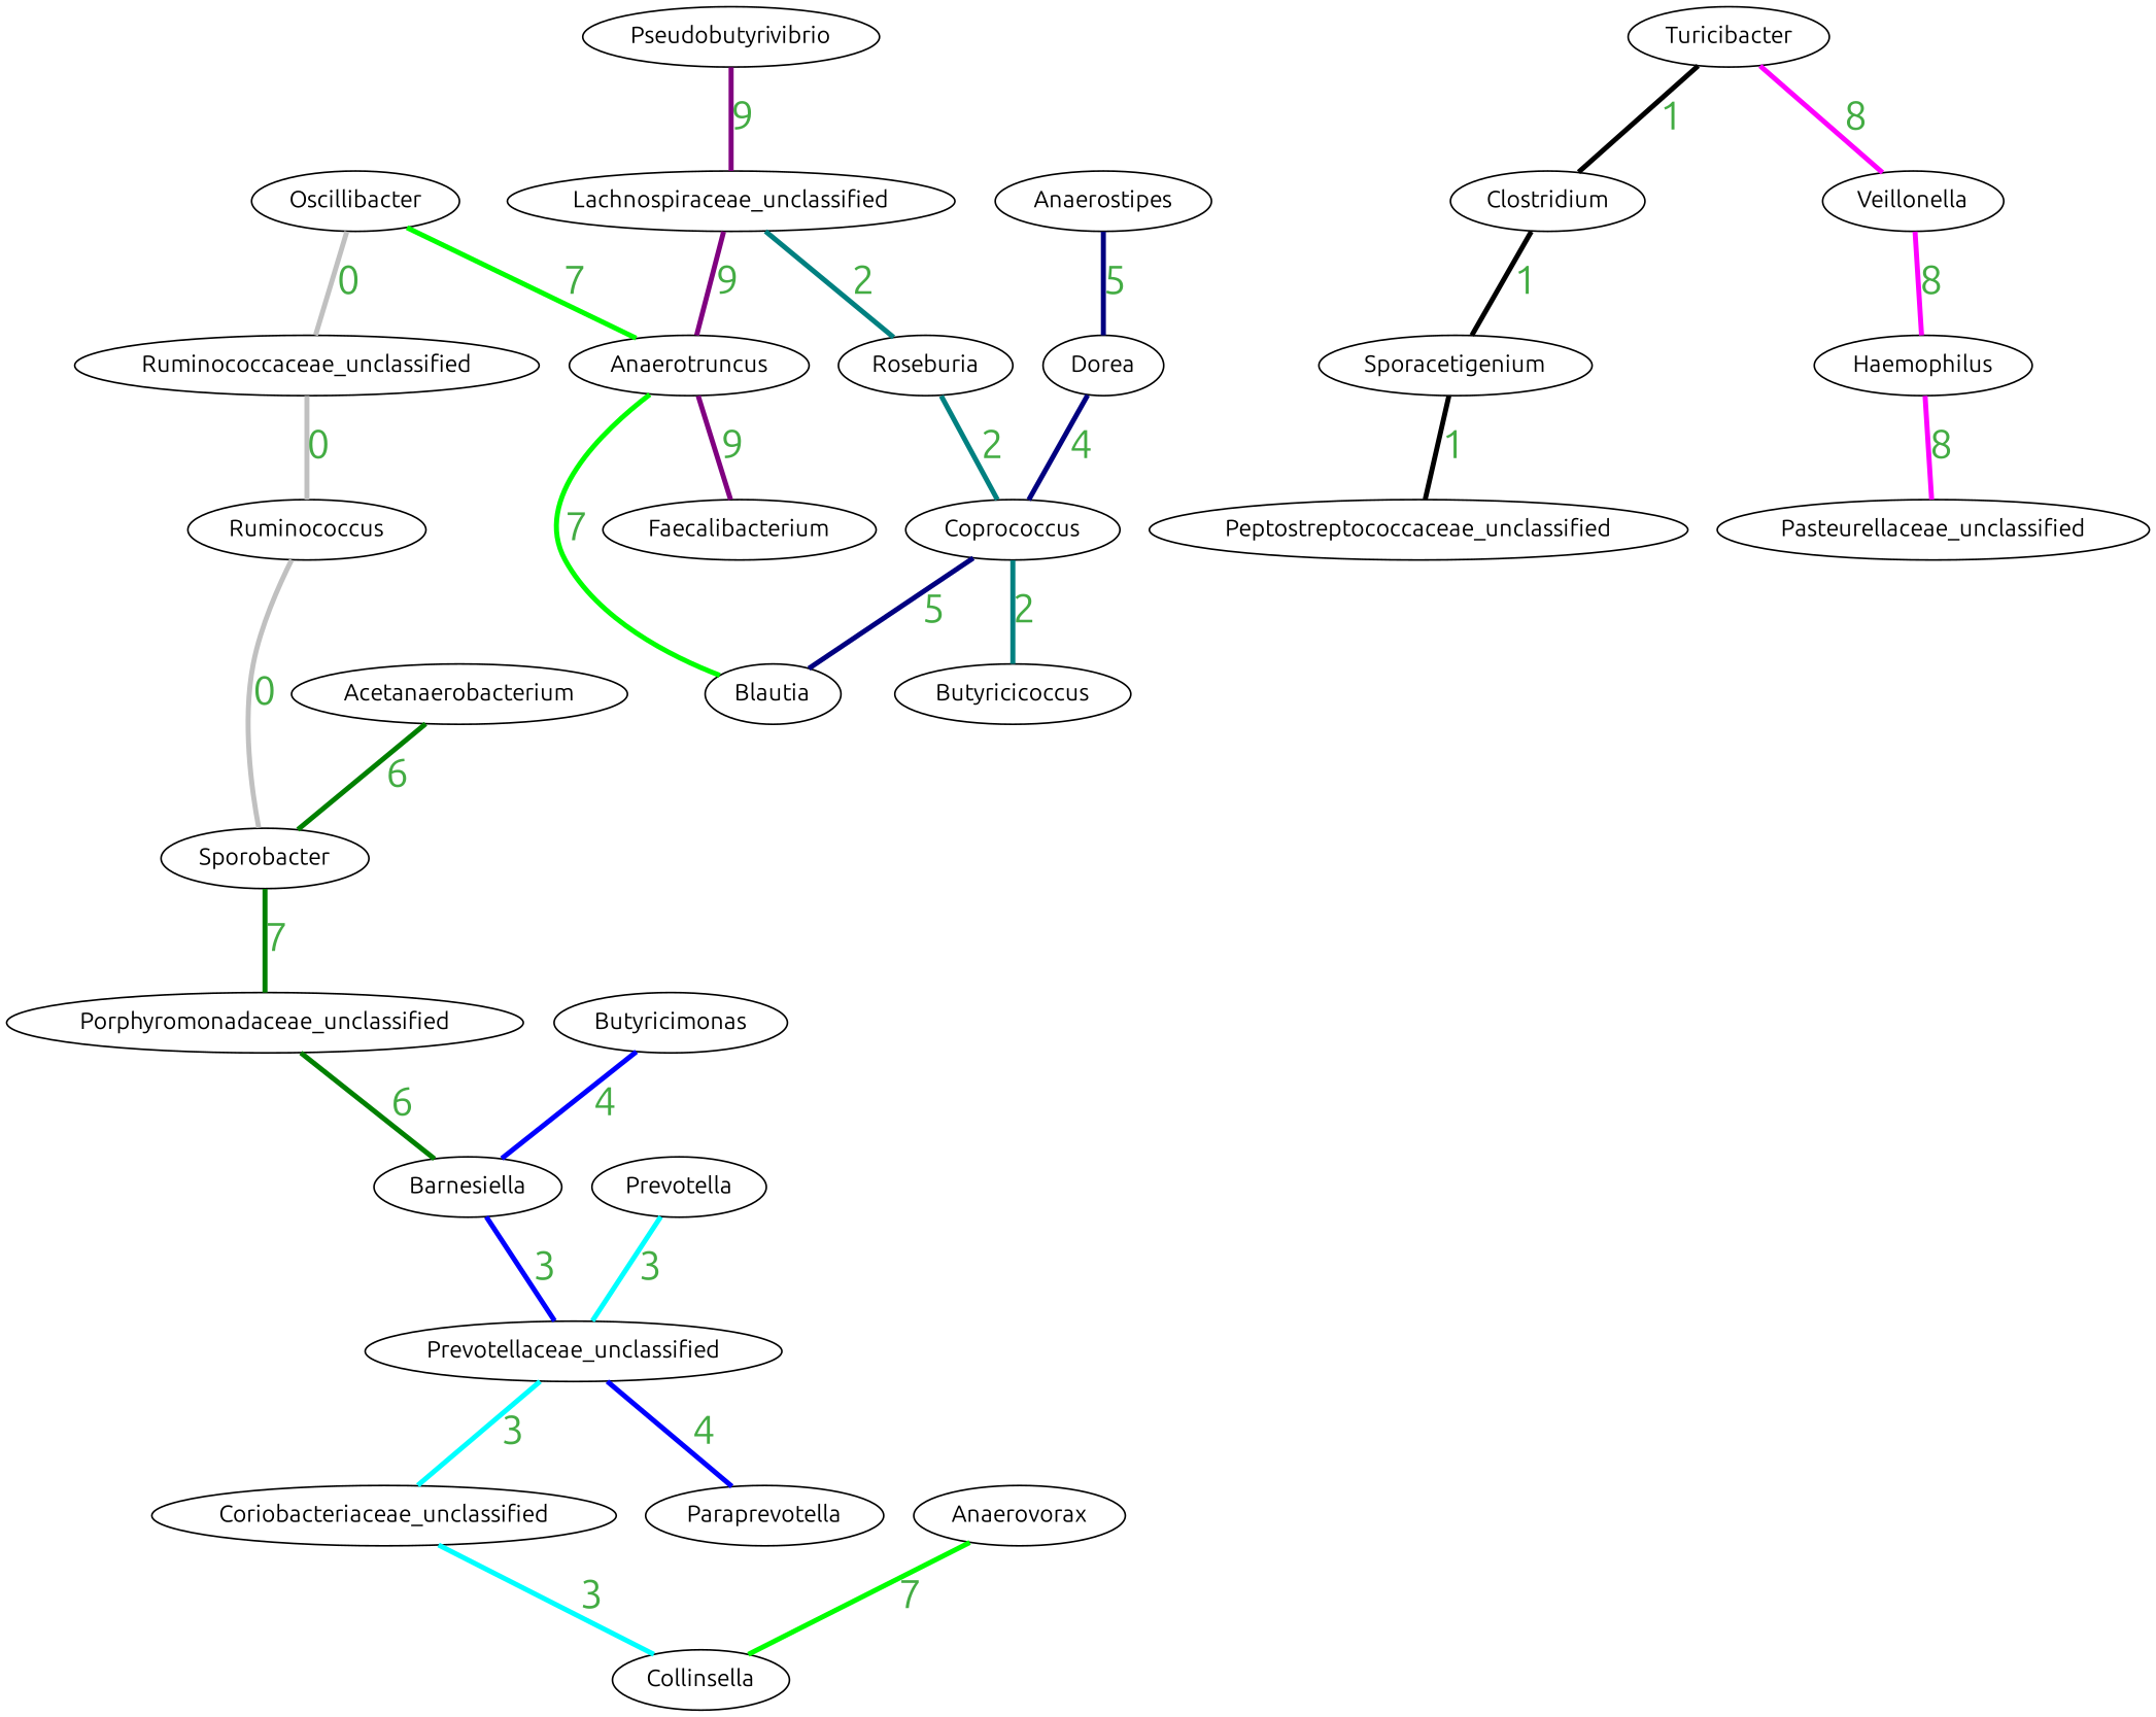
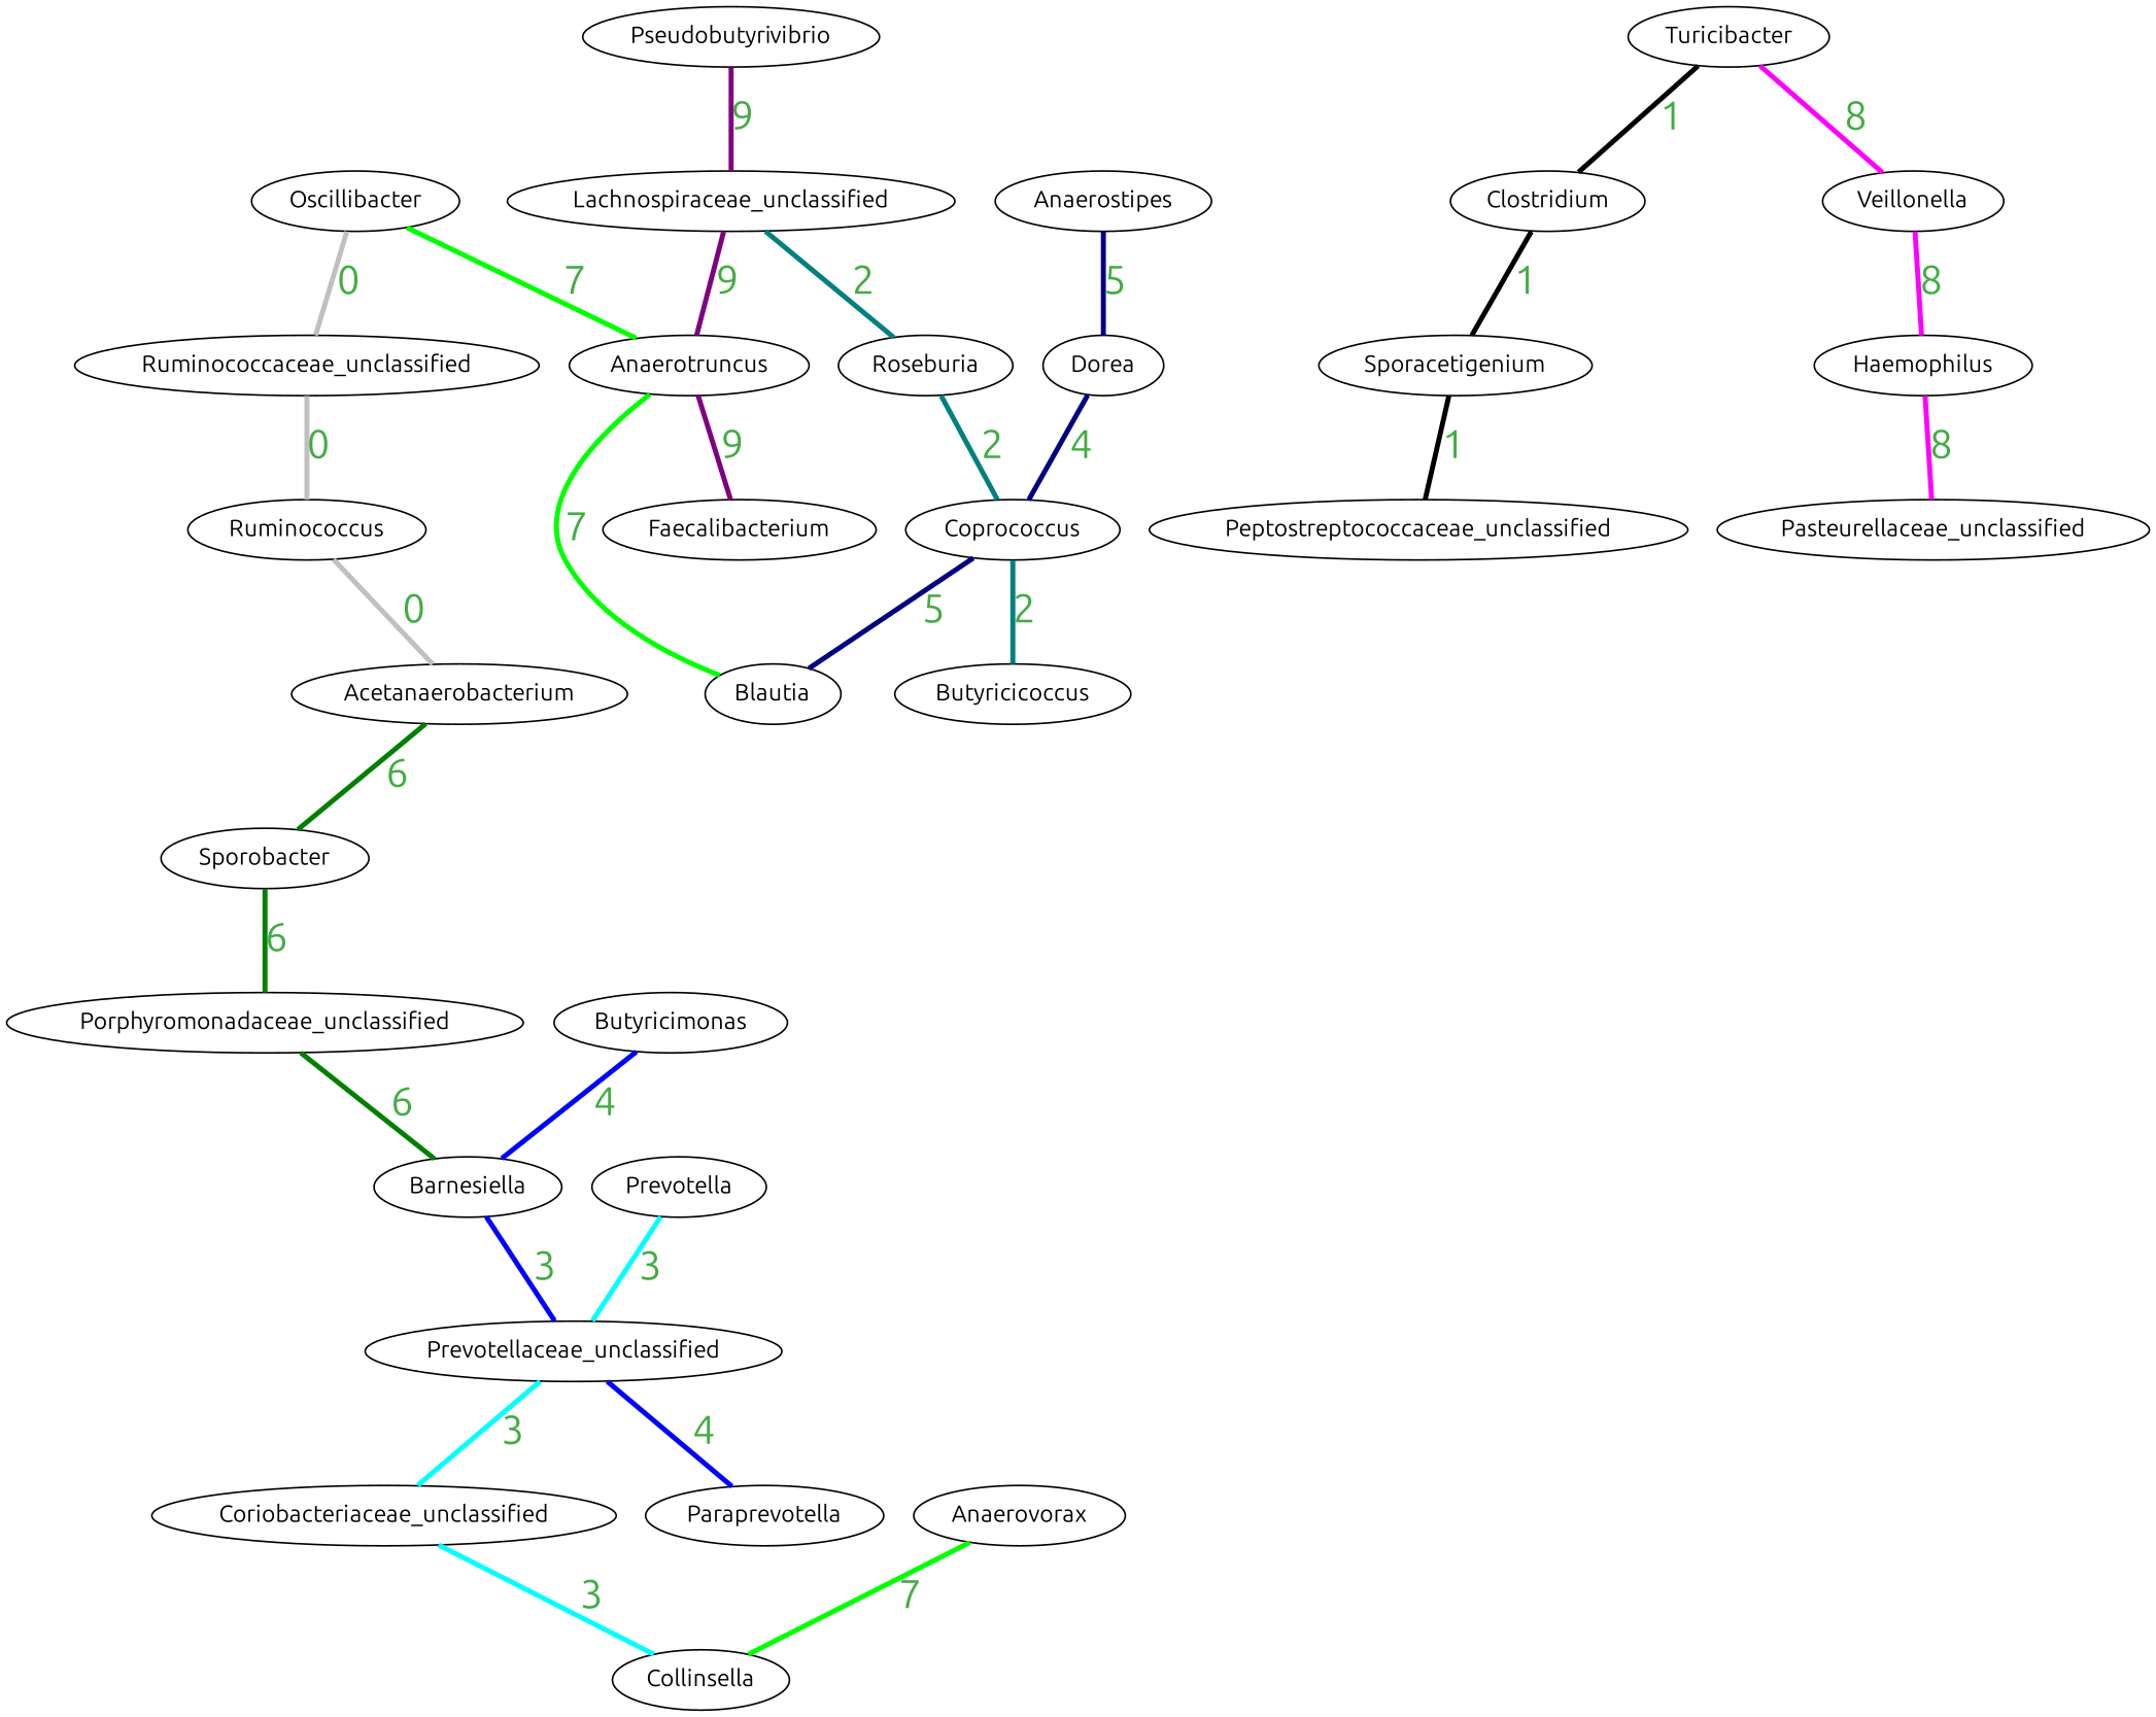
  graph {
    fontname=Ubuntu
    node [fontname=Ubuntu]
    edge [color="#c0c0c0" fontcolor="#43AC43" fontname=Ubuntu fontsize=24 penwidth=3]
    Oscillibacter
    Ruminococcaceae_unclassified
    Anaerotruncus
    Ruminococcus
    Blautia
    Faecalibacterium
    Sporobacter
    Porphyromonadaceae_unclassified
    Barnesiella
    Turicibacter
    Clostridium
    Veillonella
    Sporacetigenium
    Haemophilus
    Peptostreptococcaceae_unclassified
    Lachnospiraceae_unclassified
    Roseburia
    Coprococcus
    Butyricicoccus
    Prevotella
    Prevotellaceae_unclassified
    Coriobacteriaceae_unclassified
    Paraprevotella
    Collinsella
    Butyricimonas
    Anaerostipes
    Dorea
    Acetanaerobacterium
    Anaerovorax
    Pasteurellaceae_unclassified
    Pseudobutyrivibrio
    Oscillibacter -- Ruminococcaceae_unclassified [label=0]
    Oscillibacter -- Anaerotruncus [color="#00ff00" label=7]
    Ruminococcaceae_unclassified -- Ruminococcus [label=0]
    Anaerotruncus -- Blautia [color="#00ff00" label=7]
    Anaerotruncus -- Faecalibacterium [color="#800080" label=9]
-   Ruminococcus -- Sporobacter [label=0]
-   Sporobacter -- Porphyromonadaceae_unclassified [color="#008000" label=7]
+   Ruminococcus -- Acetanaerobacterium [label=0]
+   Sporobacter -- Porphyromonadaceae_unclassified [color="#008000" label=6]
    Porphyromonadaceae_unclassified -- Barnesiella [color="#008000" label=6]
    Barnesiella -- Prevotellaceae_unclassified [color="#0000ff" label=3]
    Turicibacter -- Clostridium [color="#000000" label=1]
    Turicibacter -- Veillonella [color="#ff00ff" label=8]
    Clostridium -- Sporacetigenium [color="#000000" label=1]
    Veillonella -- Haemophilus [color="#ff00ff" label=8]
    Sporacetigenium -- Peptostreptococcaceae_unclassified [color="#000000" label=1]
    Haemophilus -- Pasteurellaceae_unclassified [color="#ff00ff" label=8]
    Lachnospiraceae_unclassified -- Anaerotruncus [color="#800080" label=9]
    Lachnospiraceae_unclassified -- Roseburia [color="#008080" label=2]
    Roseburia -- Coprococcus [color="#008080" label=2]
    Coprococcus -- Blautia [color="#000080" label=5]
    Coprococcus -- Butyricicoccus [color="#008080" label=2]
    Prevotella -- Prevotellaceae_unclassified [color="#00ffff" label=3]
    Prevotellaceae_unclassified -- Coriobacteriaceae_unclassified [color="#00ffff" label=3]
    Prevotellaceae_unclassified -- Paraprevotella [color="#0000ff" label=4]
    Coriobacteriaceae_unclassified -- Collinsella [color="#00ffff" label=3]
    Butyricimonas -- Barnesiella [color="#0000ff" label=4]
    Anaerostipes -- Dorea [color="#000080" label=5]
    Dorea -- Coprococcus [color="#000080" label=4]
    Acetanaerobacterium -- Sporobacter [color="#008000" label=6]
    Anaerovorax -- Collinsella [color="#00ff00" label=7]
    Pseudobutyrivibrio -- Lachnospiraceae_unclassified [color="#800080" label=9]
  }
